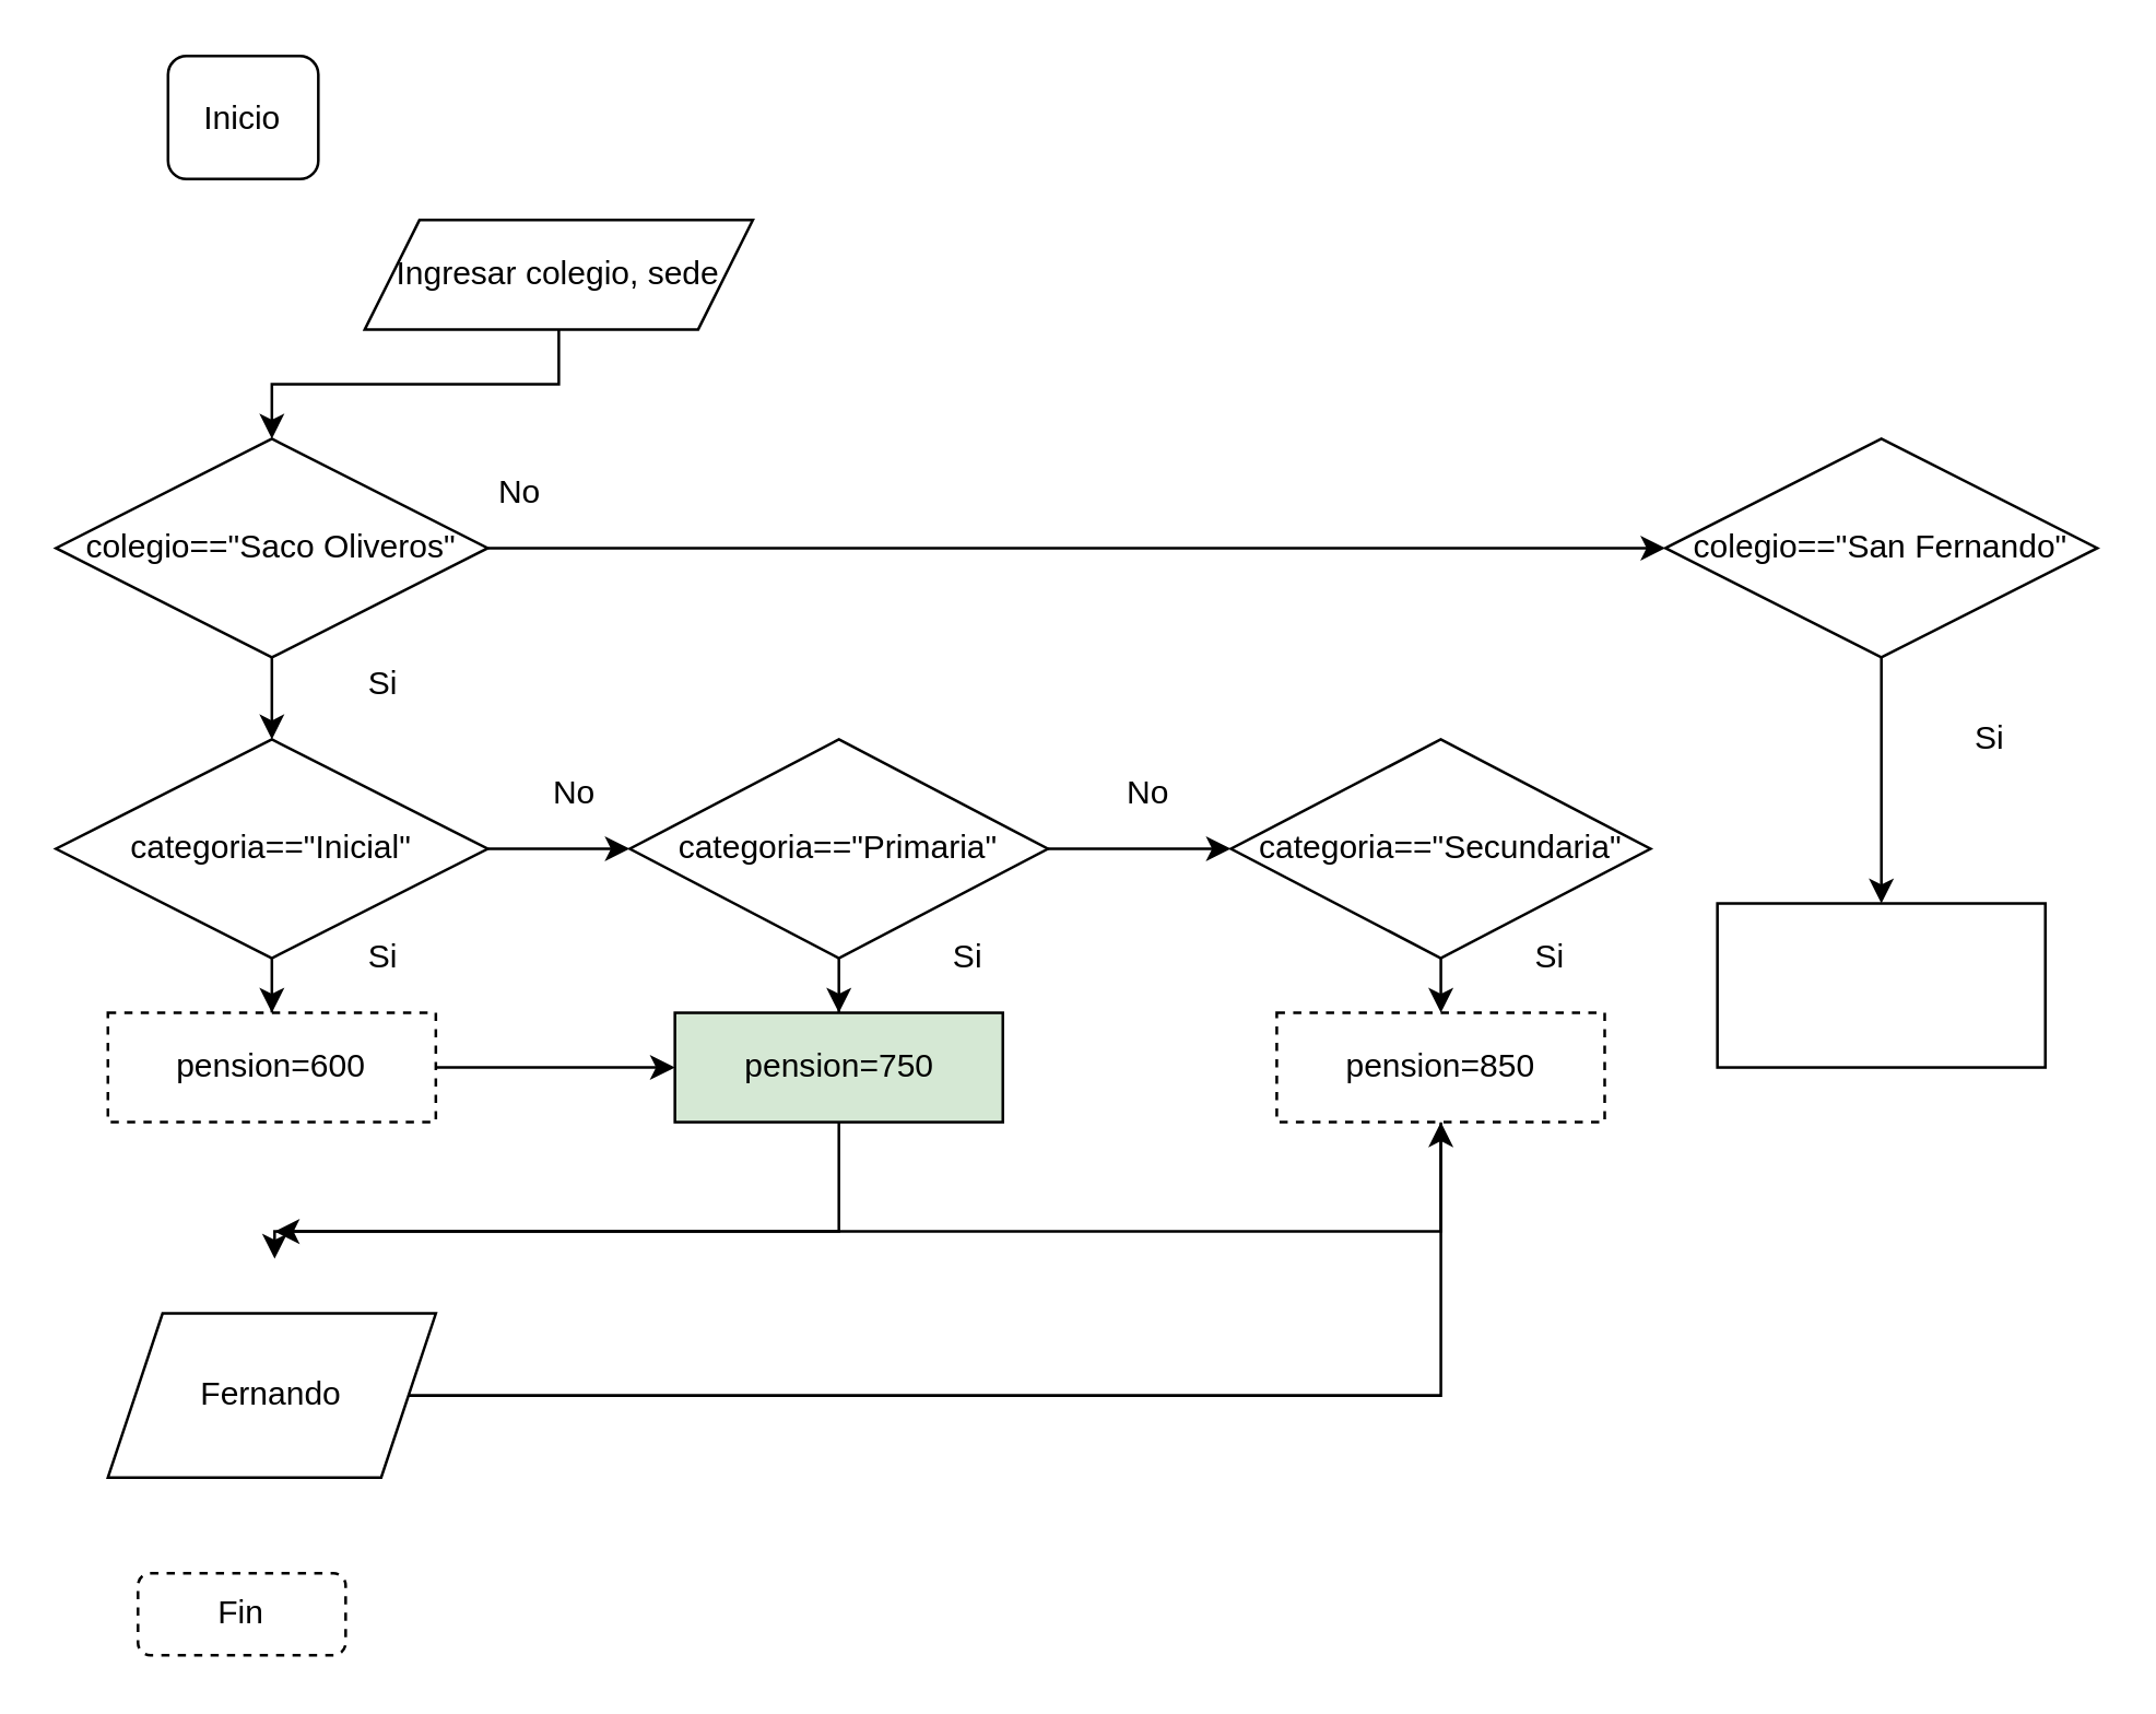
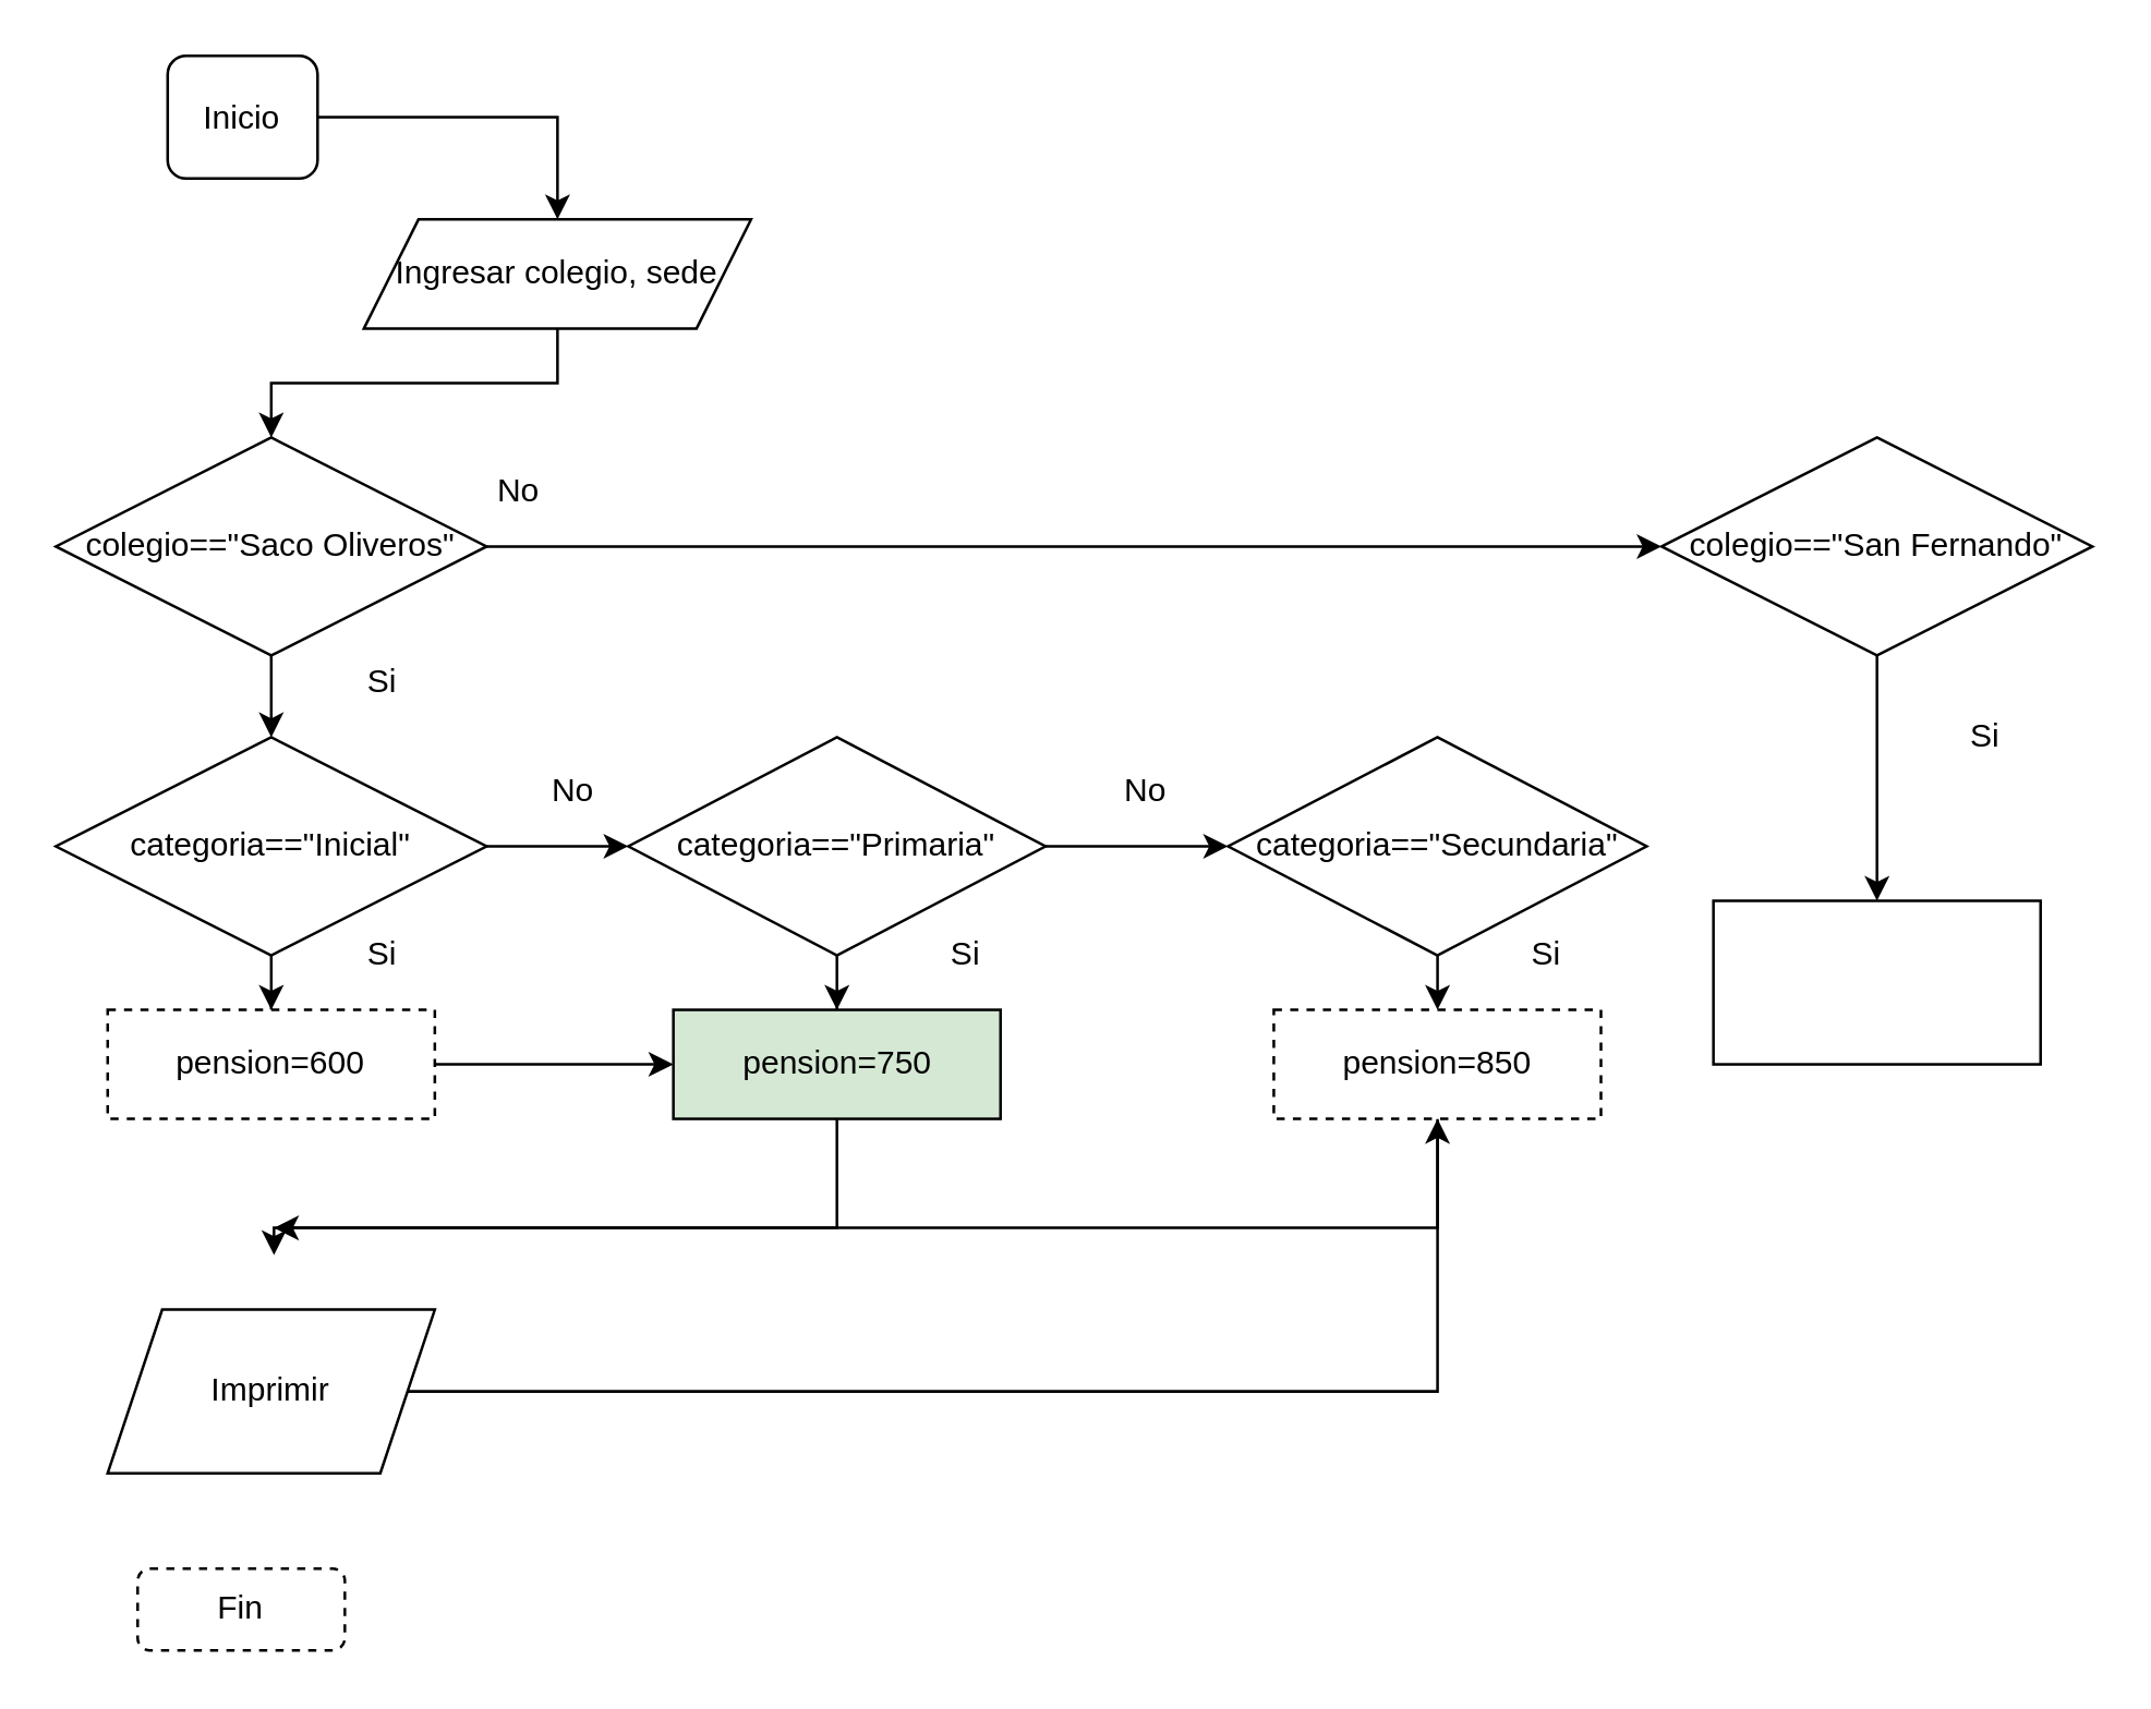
  <mxCell id="0" />
  <mxCell id="1" parent="0" />
+ <mxCell id="2" value="" style="edgeStyle=orthogonalEdgeStyle;rounded=0;orthogonalLoop=1;jettySize=auto;html=1;" edge="1" parent="1" source="3" target="6"><mxGeometry relative="1" as="geometry" /></mxCell>
  <mxCell id="3" value="Inicio" style="rounded=1;whiteSpace=wrap;html=1;" vertex="1" parent="1"><mxGeometry x="61" y="20" width="55" height="45" as="geometry" /></mxCell>
  <mxCell id="4" value="Fin" style="rounded=1;whiteSpace=wrap;html=1;dashed=1;" vertex="1" parent="1"><mxGeometry x="50" y="575" width="76" height="30" as="geometry" /></mxCell>
  <mxCell id="5" value="" style="edgeStyle=orthogonalEdgeStyle;rounded=0;orthogonalLoop=1;jettySize=auto;html=1;" edge="1" parent="1" source="6" target="9"><mxGeometry relative="1" as="geometry" /></mxCell>
  <mxCell id="6" value="Ingresar colegio, sede" style="shape=parallelogram;perimeter=parallelogramPerimeter;whiteSpace=wrap;html=1;fixedSize=1;" vertex="1" parent="1"><mxGeometry x="133" y="80" width="142" height="40" as="geometry" /></mxCell>
  <mxCell id="7" value="" style="edgeStyle=orthogonalEdgeStyle;rounded=0;orthogonalLoop=1;jettySize=auto;html=1;" edge="1" parent="1" source="9" target="12"><mxGeometry relative="1" as="geometry" /></mxCell>
  <mxCell id="8" value="" style="edgeStyle=orthogonalEdgeStyle;rounded=0;orthogonalLoop=1;jettySize=auto;html=1;" edge="1" parent="1" source="9" target="14"><mxGeometry relative="1" as="geometry" /></mxCell>
  <mxCell id="9" value="colegio==&quot;Saco Oliveros&quot;" style="rhombus;whiteSpace=wrap;html=1;" vertex="1" parent="1"><mxGeometry x="20" y="160" width="158" height="80" as="geometry" /></mxCell>
  <mxCell id="10" value="" style="edgeStyle=orthogonalEdgeStyle;rounded=0;orthogonalLoop=1;jettySize=auto;html=1;" edge="1" parent="1" source="12" target="18"><mxGeometry relative="1" as="geometry" /></mxCell>
  <mxCell id="11" value="" style="edgeStyle=orthogonalEdgeStyle;rounded=0;orthogonalLoop=1;jettySize=auto;html=1;" edge="1" parent="1" source="12" target="21"><mxGeometry relative="1" as="geometry" /></mxCell>
  <mxCell id="12" value="categoria==&quot;Inicial&quot;" style="rhombus;whiteSpace=wrap;html=1;" vertex="1" parent="1"><mxGeometry x="20" y="270" width="158" height="80" as="geometry" /></mxCell>
  <mxCell id="13" value="" style="edgeStyle=orthogonalEdgeStyle;rounded=0;orthogonalLoop=1;jettySize=auto;html=1;" edge="1" parent="1" source="14" target="33"><mxGeometry relative="1" as="geometry" /></mxCell>
  <mxCell id="14" value="colegio==&quot;San Fernando&quot;" style="rhombus;whiteSpace=wrap;html=1;" vertex="1" parent="1"><mxGeometry x="609" y="160" width="158" height="80" as="geometry" /></mxCell>
  <mxCell id="15" value="Si" style="text;html=1;strokeColor=none;fillColor=none;align=center;verticalAlign=middle;whiteSpace=wrap;rounded=0;" vertex="1" parent="1"><mxGeometry x="120" y="240" width="40" height="20" as="geometry" /></mxCell>
  <mxCell id="16" value="No" style="text;html=1;strokeColor=none;fillColor=none;align=center;verticalAlign=middle;whiteSpace=wrap;rounded=0;" vertex="1" parent="1"><mxGeometry x="170" y="170" width="40" height="20" as="geometry" /></mxCell>
  <mxCell id="17" value="" style="edgeStyle=orthogonalEdgeStyle;rounded=0;orthogonalLoop=1;jettySize=auto;html=1;" edge="1" parent="1" source="18" target="23"><mxGeometry relative="1" as="geometry" /></mxCell>
  <mxCell id="18" value="pension=600" style="whiteSpace=wrap;html=1;dashed=1;" vertex="1" parent="1"><mxGeometry x="39" y="370" width="120" height="40" as="geometry" /></mxCell>
  <mxCell id="19" value="" style="edgeStyle=orthogonalEdgeStyle;rounded=0;orthogonalLoop=1;jettySize=auto;html=1;" edge="1" parent="1" source="21" target="23"><mxGeometry relative="1" as="geometry" /></mxCell>
  <mxCell id="20" value="" style="edgeStyle=orthogonalEdgeStyle;rounded=0;orthogonalLoop=1;jettySize=auto;html=1;" edge="1" parent="1" source="21" target="25"><mxGeometry relative="1" as="geometry" /></mxCell>
  <mxCell id="21" value="categoria==&quot;Primaria&quot;" style="rhombus;whiteSpace=wrap;html=1;" vertex="1" parent="1"><mxGeometry x="230" y="270" width="153" height="80" as="geometry" /></mxCell>
  <mxCell id="22" style="edgeStyle=orthogonalEdgeStyle;rounded=0;orthogonalLoop=1;jettySize=auto;html=1;" edge="1" parent="1" source="23"><mxGeometry relative="1" as="geometry"><mxPoint x="100" y="460" as="targetPoint" /><Array as="points"><mxPoint x="307" y="450" /><mxPoint x="100" y="450" /></Array></mxGeometry></mxCell>
  <mxCell id="23" value="pension=750" style="whiteSpace=wrap;html=1;fillColor=#d5e8d4;" vertex="1" parent="1"><mxGeometry x="246.5" y="370" width="120" height="40" as="geometry" /></mxCell>
  <mxCell id="24" value="" style="edgeStyle=orthogonalEdgeStyle;rounded=0;orthogonalLoop=1;jettySize=auto;html=1;" edge="1" parent="1" source="25" target="27"><mxGeometry relative="1" as="geometry" /></mxCell>
  <mxCell id="25" value="categoria==&quot;Secundaria&quot;" style="rhombus;whiteSpace=wrap;html=1;" vertex="1" parent="1"><mxGeometry x="450" y="270" width="153.5" height="80" as="geometry" /></mxCell>
  <mxCell id="26" style="edgeStyle=orthogonalEdgeStyle;rounded=0;orthogonalLoop=1;jettySize=auto;html=1;" edge="1" parent="1" source="27"><mxGeometry relative="1" as="geometry"><mxPoint x="100" y="450" as="targetPoint" /><Array as="points"><mxPoint x="527" y="450" /><mxPoint x="300" y="450" /></Array></mxGeometry></mxCell>
  <mxCell id="27" value="pension=850" style="whiteSpace=wrap;html=1;dashed=1;" vertex="1" parent="1"><mxGeometry x="466.75" y="370" width="120" height="40" as="geometry" /></mxCell>
  <mxCell id="28" value="No" style="text;html=1;strokeColor=none;fillColor=none;align=center;verticalAlign=middle;whiteSpace=wrap;rounded=0;" vertex="1" parent="1"><mxGeometry x="190" y="280" width="40" height="20" as="geometry" /></mxCell>
  <mxCell id="29" value="No" style="text;html=1;strokeColor=none;fillColor=none;align=center;verticalAlign=middle;whiteSpace=wrap;rounded=0;" vertex="1" parent="1"><mxGeometry x="400" y="280" width="40" height="20" as="geometry" /></mxCell>
  <mxCell id="30" value="Si" style="text;html=1;strokeColor=none;fillColor=none;align=center;verticalAlign=middle;whiteSpace=wrap;rounded=0;" vertex="1" parent="1"><mxGeometry x="120" y="340" width="40" height="20" as="geometry" /></mxCell>
  <mxCell id="31" value="Si" style="text;html=1;strokeColor=none;fillColor=none;align=center;verticalAlign=middle;whiteSpace=wrap;rounded=0;" vertex="1" parent="1"><mxGeometry x="334" y="340" width="40" height="20" as="geometry" /></mxCell>
  <mxCell id="32" value="Si" style="text;html=1;strokeColor=none;fillColor=none;align=center;verticalAlign=middle;whiteSpace=wrap;rounded=0;" vertex="1" parent="1"><mxGeometry x="547" y="340" width="40" height="20" as="geometry" /></mxCell>
  <mxCell id="33" value="" style="whiteSpace=wrap;html=1;" vertex="1" parent="1"><mxGeometry x="628" y="330" width="120" height="60" as="geometry" /></mxCell>
  <mxCell id="34" value="Si" style="text;html=1;strokeColor=none;fillColor=none;align=center;verticalAlign=middle;whiteSpace=wrap;rounded=0;" vertex="1" parent="1"><mxGeometry x="708" y="260" width="40" height="20" as="geometry" /></mxCell>
  <mxCell id="35" value="" style="edgeStyle=orthogonalEdgeStyle;rounded=0;orthogonalLoop=1;jettySize=auto;html=1;" edge="1" parent="1" source="36" target="27"><mxGeometry relative="1" as="geometry" /></mxCell>
- <mxCell id="36" value="Fernando" style="shape=parallelogram;perimeter=parallelogramPerimeter;whiteSpace=wrap;html=1;fixedSize=1;" vertex="1" parent="1"><mxGeometry x="39" y="480" width="120" height="60" as="geometry" /></mxCell>
+ <mxCell id="36" value="Imprimir" style="shape=parallelogram;perimeter=parallelogramPerimeter;whiteSpace=wrap;html=1;fixedSize=1;" vertex="1" parent="1"><mxGeometry x="39" y="480" width="120" height="60" as="geometry" /></mxCell>
